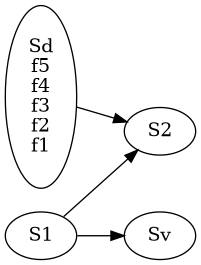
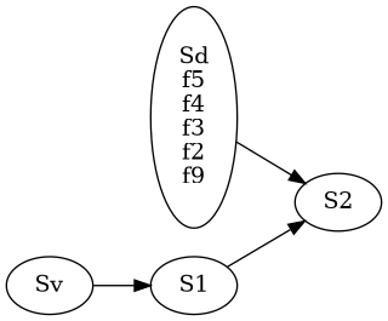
  digraph {
    rankdir=LR
    n1 [label=S2]
-   n2 [label="Sd\nf5\nf4\nf3\nf2\nf1"]
+   n2 [label="Sd\nf5\nf4\nf3\nf2\nf9"]
    n3 [label=S1]
    n4 [label=Sv]
    n2 -> n1
    n3 -> n1
-   n3 -> n4
+   n4 -> n3
  }
